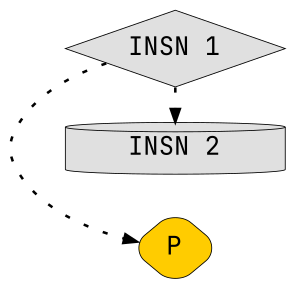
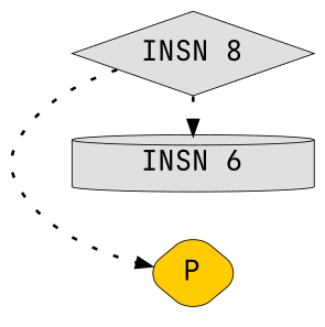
  digraph {
    fontname="JetBrains Mono"
    nodesep=0.2
    ordering=in
    rankdir=LR
    node [fillcolor="#E0E0E0" fontname="JetBrains Mono" fontsize=10 margin="0,0.03" penwidth=0.33 shape=diamond style=filled]
    edge [arrowsize=0.5 fontname="JetBrains Mono" style=dotted]
-   n1 [height=0.2 label="INSN 1" width=1.2]
+   n1 [height=0.2 label="INSN 8" width=1.2]
    n2 [fillcolor="#ffcc00" height=0.2 label=P style="rounded,filled" width=0.5]
-   n3 [height=0.2 label="INSN 2" shape=cylinder width=1.2]
+   n3 [height=0.2 label="INSN 6" shape=cylinder width=1.2]
    subgraph sub_1 {
      rank=same
      n1
      n2
      n3
    }
    n1 -> n2
    n1 -> n3
  }
